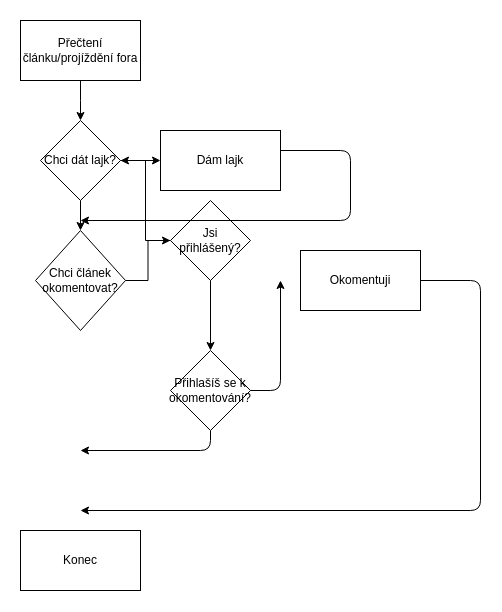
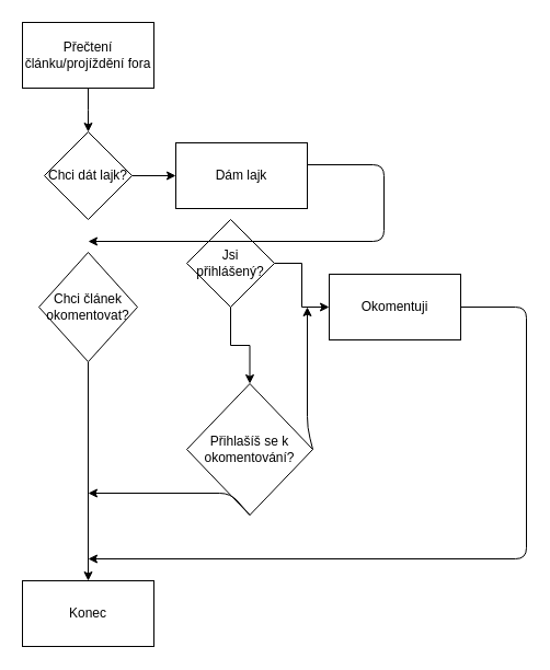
  <mxCell id="0" />
  <mxCell id="1" parent="0" />
  <mxCell id="2" value="" style="edgeStyle=orthogonalEdgeStyle;rounded=0;orthogonalLoop=1;jettySize=auto;html=1;" edge="1" parent="1" source="3"><mxGeometry relative="1" as="geometry"><mxPoint x="80" y="120" as="targetPoint" /></mxGeometry></mxCell>
  <mxCell id="3" value="Přečtení článku/projíždění fora" style="rounded=0;whiteSpace=wrap;html=1;" vertex="1" parent="1"><mxGeometry x="20" y="20" width="120" height="60" as="geometry" /></mxCell>
  <mxCell id="4" value="" style="edgeStyle=orthogonalEdgeStyle;rounded=0;orthogonalLoop=1;jettySize=auto;html=1;" edge="1" parent="1" source="6" target="7"><mxGeometry relative="1" as="geometry" /></mxCell>
- <mxCell id="5" value="" style="edgeStyle=orthogonalEdgeStyle;rounded=0;orthogonalLoop=1;jettySize=auto;html=1;" edge="1" parent="1" source="6" target="10"><mxGeometry relative="1" as="geometry" /></mxCell>
  <mxCell id="6" value="Chci dát lajk?" style="rhombus;whiteSpace=wrap;html=1;" vertex="1" parent="1"><mxGeometry x="40" y="120" width="80" height="80" as="geometry" /></mxCell>
  <mxCell id="7" value="Dám lajk" style="rounded=0;whiteSpace=wrap;html=1;" vertex="1" parent="1"><mxGeometry x="160" y="130" width="120" height="60" as="geometry" /></mxCell>
- <mxCell id="8" value="" style="edgeStyle=orthogonalEdgeStyle;rounded=0;orthogonalLoop=1;jettySize=auto;html=1;" edge="1" parent="1" source="10" target="14"><mxGeometry relative="1" as="geometry" /></mxCell>
+ <mxCell id="9" value="" style="edgeStyle=orthogonalEdgeStyle;rounded=0;orthogonalLoop=1;jettySize=auto;html=1;" edge="1" parent="1" source="10" target="16"><mxGeometry relative="1" as="geometry" /></mxCell>
  <mxCell id="10" value="Chci článek okomentovat?" style="rhombus;whiteSpace=wrap;html=1;" vertex="1" parent="1"><mxGeometry x="35" y="230" width="90" height="100" as="geometry" /></mxCell>
  <mxCell id="11" value="Okomentuji" style="rounded=0;whiteSpace=wrap;html=1;" vertex="1" parent="1"><mxGeometry x="300" y="250" width="120" height="60" as="geometry" /></mxCell>
- <mxCell id="12" value="" style="edgeStyle=orthogonalEdgeStyle;rounded=0;orthogonalLoop=1;jettySize=auto;html=1;" edge="1" parent="1" source="14" target="6"><mxGeometry relative="1" as="geometry" /></mxCell>
+ <mxCell id="12" value="" style="edgeStyle=orthogonalEdgeStyle;rounded=0;orthogonalLoop=1;jettySize=auto;html=1;" edge="1" parent="1" source="14" target="11"><mxGeometry relative="1" as="geometry" /></mxCell>
  <mxCell id="13" value="" style="edgeStyle=orthogonalEdgeStyle;rounded=0;orthogonalLoop=1;jettySize=auto;html=1;" edge="1" parent="1" source="14" target="18"><mxGeometry relative="1" as="geometry" /></mxCell>
  <mxCell id="14" value="Jsi přihlášený?" style="rhombus;whiteSpace=wrap;html=1;" vertex="1" parent="1"><mxGeometry x="170" y="200" width="80" height="80" as="geometry" /></mxCell>
  <mxCell id="15" value="" style="endArrow=classic;html=1;" edge="1" parent="1"><mxGeometry width="50" height="50" relative="1" as="geometry"><mxPoint x="280" y="150" as="sourcePoint" /><mxPoint x="80" y="220" as="targetPoint" /><Array as="points"><mxPoint x="350" y="150" /><mxPoint x="350" y="220" /></Array></mxGeometry></mxCell>
  <mxCell id="16" value="Konec" style="rounded=0;whiteSpace=wrap;html=1;" vertex="1" parent="1"><mxGeometry x="20" y="530" width="120" height="60" as="geometry" /></mxCell>
  <mxCell id="17" value="" style="endArrow=classic;html=1;exitX=1;exitY=0.5;exitDx=0;exitDy=0;" edge="1" parent="1" source="11"><mxGeometry width="50" height="50" relative="1" as="geometry"><mxPoint x="380" y="420" as="sourcePoint" /><mxPoint x="80" y="510" as="targetPoint" /><Array as="points"><mxPoint x="480" y="280" /><mxPoint x="480" y="510" /></Array></mxGeometry></mxCell>
- <mxCell id="18" value="Přihlašíš se k okomentování?" style="rhombus;whiteSpace=wrap;html=1;" vertex="1" parent="1"><mxGeometry x="170" y="350" width="80" height="80" as="geometry" /></mxCell>
+ <mxCell id="18" value="Přihlašíš se k okomentování?" style="rhombus;whiteSpace=wrap;html=1;" vertex="1" parent="1"><mxGeometry x="170" y="350" width="115" height="120" as="geometry" /></mxCell>
  <mxCell id="19" value="" style="endArrow=classic;html=1;exitX=1;exitY=0.5;exitDx=0;exitDy=0;" edge="1" parent="1" source="18"><mxGeometry width="50" height="50" relative="1" as="geometry"><mxPoint x="20" y="650" as="sourcePoint" /><mxPoint x="280" y="280" as="targetPoint" /><Array as="points"><mxPoint x="280" y="390" /></Array></mxGeometry></mxCell>
  <mxCell id="20" value="" style="endArrow=classic;html=1;exitX=0.5;exitY=1;exitDx=0;exitDy=0;" edge="1" parent="1" source="18"><mxGeometry width="50" height="50" relative="1" as="geometry"><mxPoint x="20" y="650" as="sourcePoint" /><mxPoint x="80" y="450" as="targetPoint" /><Array as="points"><mxPoint x="210" y="450" /></Array></mxGeometry></mxCell>
